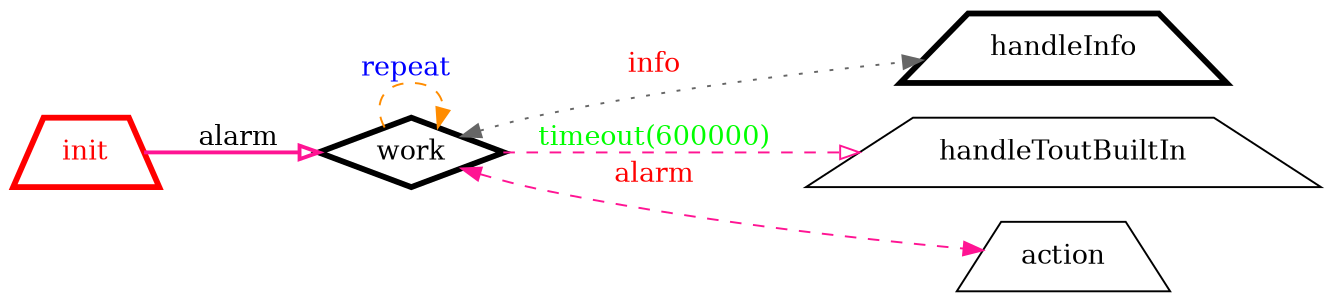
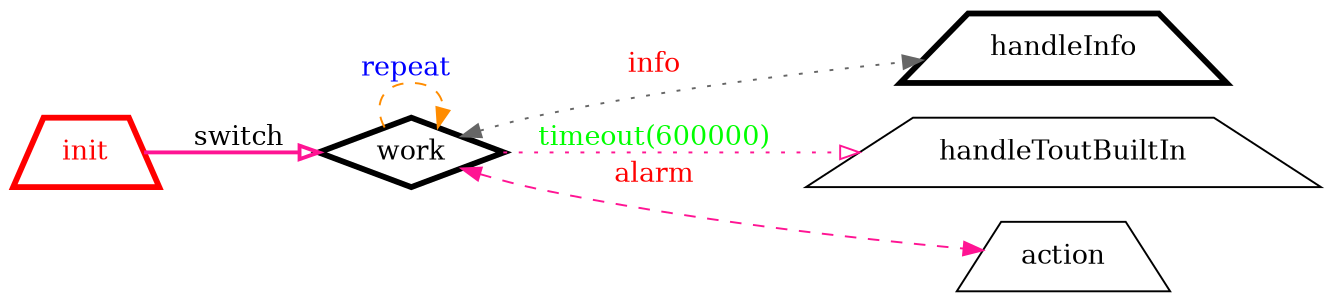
  digraph {
    rankdir=LR
    node [penwidth=3 shape=trapezium]
    edge [color=deeppink fontcolor=red style=dashed]
    init [color=red fontcolor=red]
    work [color=black fontcolor=black shape=diamond]
    handleInfo [color=black fontcolor=black]
    handleToutBuiltIn [penwidth=""]
    action [penwidth=""]
-   init -> work [arrowhead=onormal fontcolor=black label=alarm style=bold]
+   init -> work [arrowhead=onormal fontcolor=black label=switch style=bold]
    work -> work [arrowhead=normal color=darkorange fontcolor=blue label="repeat "]
    work -> handleInfo [color=gray40 dir=both label=info style=dotted]
-   work -> handleToutBuiltIn [arrowhead=onormal fontcolor=green label="timeout(600000)"]
+   work -> handleToutBuiltIn [arrowhead=onormal fontcolor=green label="timeout(600000)" style=dotted]
    work -> action [dir=both label=alarm]
  }
